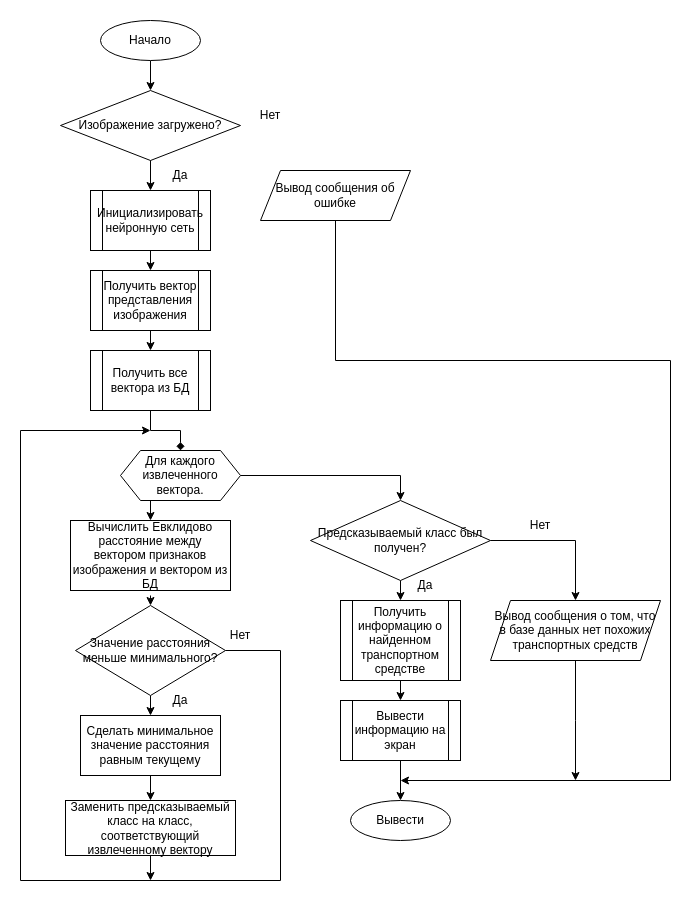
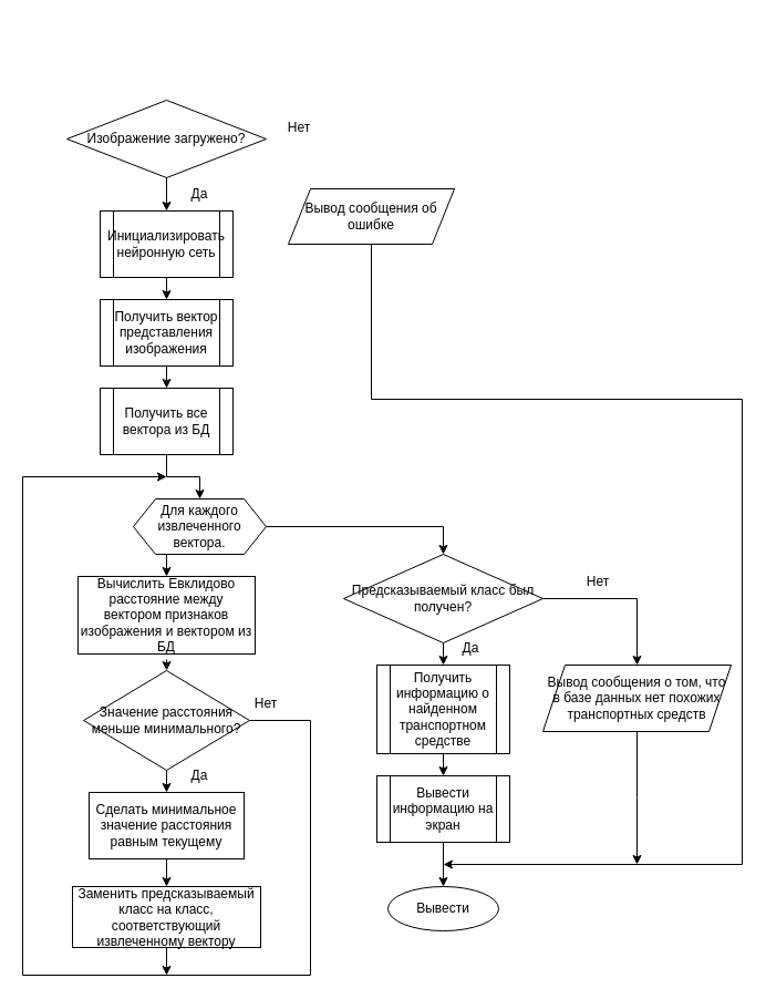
  <mxCell id="0" />
  <mxCell id="1" parent="0" />
- <mxCell id="2" style="edgeStyle=orthogonalEdgeStyle;rounded=0;orthogonalLoop=1;jettySize=auto;html=1;exitX=0.5;exitY=1;exitDx=0;exitDy=0;entryX=0.5;entryY=0;entryDx=0;entryDy=0;" edge="1" parent="1" source="3" target="5"><mxGeometry relative="1" as="geometry" /></mxCell>
- <mxCell id="3" value="Начало" style="ellipse;whiteSpace=wrap;html=1;" vertex="1" parent="1"><mxGeometry x="100" y="20" width="100" height="40" as="geometry" /></mxCell>
  <mxCell id="4" value="Вывести" style="ellipse;whiteSpace=wrap;html=1;" vertex="1" parent="1"><mxGeometry x="350" y="800" width="100" height="40" as="geometry" /></mxCell>
  <mxCell id="5" value="Изображение загружено?" style="rhombus;whiteSpace=wrap;html=1;" vertex="1" parent="1"><mxGeometry x="60" y="90" width="180" height="70" as="geometry" /></mxCell>
  <mxCell id="6" style="edgeStyle=orthogonalEdgeStyle;rounded=0;orthogonalLoop=1;jettySize=auto;html=1;exitX=0.5;exitY=1;exitDx=0;exitDy=0;" edge="1" parent="1" source="7"><mxGeometry relative="1" as="geometry"><mxPoint x="400" y="780" as="targetPoint" /><Array as="points"><mxPoint x="335" y="360" /><mxPoint x="670" y="360" /><mxPoint x="670" y="780" /></Array></mxGeometry></mxCell>
  <mxCell id="7" value="Вывод сообщения об ошибке" style="shape=parallelogram;perimeter=parallelogramPerimeter;whiteSpace=wrap;html=1;fixedSize=1;" vertex="1" parent="1"><mxGeometry x="260" y="170" width="150" height="50" as="geometry" /></mxCell>
  <mxCell id="8" value="Нет&lt;br&gt;" style="text;html=1;strokeColor=none;fillColor=none;align=center;verticalAlign=middle;whiteSpace=wrap;rounded=0;" vertex="1" parent="1"><mxGeometry x="240" y="100" width="60" height="30" as="geometry" /></mxCell>
  <mxCell id="9" value="Да" style="text;html=1;strokeColor=none;fillColor=none;align=center;verticalAlign=middle;whiteSpace=wrap;rounded=0;" vertex="1" parent="1"><mxGeometry x="150" y="160" width="60" height="30" as="geometry" /></mxCell>
  <mxCell id="10" style="edgeStyle=orthogonalEdgeStyle;rounded=0;orthogonalLoop=1;jettySize=auto;html=1;exitX=0.5;exitY=1;exitDx=0;exitDy=0;entryX=0.5;entryY=0;entryDx=0;entryDy=0;" edge="1" parent="1" source="11" target="13"><mxGeometry relative="1" as="geometry" /></mxCell>
  <mxCell id="11" value="Инициализировать нейронную сеть" style="shape=process;whiteSpace=wrap;html=1;backgroundOutline=1;" vertex="1" parent="1"><mxGeometry x="90" y="190" width="120" height="60" as="geometry" /></mxCell>
  <mxCell id="12" style="edgeStyle=orthogonalEdgeStyle;rounded=0;orthogonalLoop=1;jettySize=auto;html=1;exitX=0.5;exitY=1;exitDx=0;exitDy=0;entryX=0.5;entryY=0;entryDx=0;entryDy=0;" edge="1" parent="1" source="13" target="15"><mxGeometry relative="1" as="geometry" /></mxCell>
  <mxCell id="13" value="Получить вектор представления изображения" style="shape=process;whiteSpace=wrap;html=1;backgroundOutline=1;" vertex="1" parent="1"><mxGeometry x="90" y="270" width="120" height="60" as="geometry" /></mxCell>
- <mxCell id="14" style="edgeStyle=orthogonalEdgeStyle;rounded=0;orthogonalLoop=1;jettySize=auto;html=1;exitX=0.5;exitY=1;exitDx=0;exitDy=0;entryX=0.5;entryY=0;entryDx=0;entryDy=0;endArrow=diamond;" edge="1" parent="1" source="15" target="30"><mxGeometry relative="1" as="geometry"><mxPoint x="150" y="430" as="targetPoint" /></mxGeometry></mxCell>
+ <mxCell id="14" style="edgeStyle=orthogonalEdgeStyle;rounded=0;orthogonalLoop=1;jettySize=auto;html=1;exitX=0.5;exitY=1;exitDx=0;exitDy=0;entryX=0.5;entryY=0;entryDx=0;entryDy=0;" edge="1" parent="1" source="15" target="30"><mxGeometry relative="1" as="geometry"><mxPoint x="150" y="430" as="targetPoint" /></mxGeometry></mxCell>
  <mxCell id="15" value="Получить все вектора из БД" style="shape=process;whiteSpace=wrap;html=1;backgroundOutline=1;" vertex="1" parent="1"><mxGeometry x="90" y="350" width="120" height="60" as="geometry" /></mxCell>
  <mxCell id="16" style="edgeStyle=orthogonalEdgeStyle;rounded=0;orthogonalLoop=1;jettySize=auto;html=1;exitX=0.5;exitY=1;exitDx=0;exitDy=0;entryX=0.5;entryY=0;entryDx=0;entryDy=0;" edge="1" parent="1" source="18" target="20"><mxGeometry relative="1" as="geometry" /></mxCell>
  <mxCell id="17" style="edgeStyle=orthogonalEdgeStyle;rounded=0;orthogonalLoop=1;jettySize=auto;html=1;exitX=1;exitY=0.5;exitDx=0;exitDy=0;entryX=0.5;entryY=0;entryDx=0;entryDy=0;" edge="1" parent="1" source="18" target="26"><mxGeometry relative="1" as="geometry" /></mxCell>
  <mxCell id="18" value="Предсказываемый класс был получен?" style="rhombus;whiteSpace=wrap;html=1;" vertex="1" parent="1"><mxGeometry x="310" y="500" width="180" height="80" as="geometry" /></mxCell>
  <mxCell id="19" style="edgeStyle=orthogonalEdgeStyle;rounded=0;orthogonalLoop=1;jettySize=auto;html=1;exitX=0.5;exitY=1;exitDx=0;exitDy=0;entryX=0.5;entryY=0;entryDx=0;entryDy=0;" edge="1" parent="1" source="20" target="22"><mxGeometry relative="1" as="geometry" /></mxCell>
  <mxCell id="20" value="Получить информацию о найденном транспортном средстве" style="shape=process;whiteSpace=wrap;html=1;backgroundOutline=1;" vertex="1" parent="1"><mxGeometry x="340" y="600" width="120" height="80" as="geometry" /></mxCell>
  <mxCell id="21" style="edgeStyle=orthogonalEdgeStyle;rounded=0;orthogonalLoop=1;jettySize=auto;html=1;exitX=0.5;exitY=1;exitDx=0;exitDy=0;entryX=0.5;entryY=0;entryDx=0;entryDy=0;" edge="1" parent="1" source="22" target="4"><mxGeometry relative="1" as="geometry" /></mxCell>
  <mxCell id="22" value="Вывести информацию на экран" style="shape=process;whiteSpace=wrap;html=1;backgroundOutline=1;" vertex="1" parent="1"><mxGeometry x="340" y="700" width="120" height="60" as="geometry" /></mxCell>
  <mxCell id="23" style="edgeStyle=orthogonalEdgeStyle;rounded=0;orthogonalLoop=1;jettySize=auto;html=1;exitX=0;exitY=0;exitDx=0;exitDy=0;entryX=0;entryY=1;entryDx=0;entryDy=0;" edge="1" parent="1" source="9" target="9"><mxGeometry relative="1" as="geometry" /></mxCell>
  <mxCell id="24" value="Да" style="text;html=1;strokeColor=none;fillColor=none;align=center;verticalAlign=middle;whiteSpace=wrap;rounded=0;" vertex="1" parent="1"><mxGeometry x="395" y="570" width="60" height="30" as="geometry" /></mxCell>
  <mxCell id="25" style="edgeStyle=orthogonalEdgeStyle;rounded=0;orthogonalLoop=1;jettySize=auto;html=1;exitX=0.5;exitY=1;exitDx=0;exitDy=0;" edge="1" parent="1" source="26"><mxGeometry relative="1" as="geometry"><mxPoint x="575" y="780" as="targetPoint" /></mxGeometry></mxCell>
  <mxCell id="26" value="Вывод сообщения о том, что в базе данных нет похожих транспортных средств" style="shape=parallelogram;perimeter=parallelogramPerimeter;whiteSpace=wrap;html=1;fixedSize=1;" vertex="1" parent="1"><mxGeometry x="490" y="600" width="170" height="60" as="geometry" /></mxCell>
  <mxCell id="27" value="Нет&lt;br&gt;" style="text;html=1;strokeColor=none;fillColor=none;align=center;verticalAlign=middle;whiteSpace=wrap;rounded=0;" vertex="1" parent="1"><mxGeometry x="510" y="510" width="60" height="30" as="geometry" /></mxCell>
  <mxCell id="28" style="edgeStyle=orthogonalEdgeStyle;rounded=0;orthogonalLoop=1;jettySize=auto;html=1;exitX=0.5;exitY=1;exitDx=0;exitDy=0;entryX=0.5;entryY=0;entryDx=0;entryDy=0;" edge="1" parent="1" source="30" target="32"><mxGeometry relative="1" as="geometry" /></mxCell>
  <mxCell id="29" style="edgeStyle=orthogonalEdgeStyle;rounded=0;orthogonalLoop=1;jettySize=auto;html=1;exitX=1;exitY=0.5;exitDx=0;exitDy=0;entryX=0.5;entryY=0;entryDx=0;entryDy=0;" edge="1" parent="1" source="30" target="18"><mxGeometry relative="1" as="geometry" /></mxCell>
  <mxCell id="30" value="Для каждого извлеченного вектора." style="shape=hexagon;perimeter=hexagonPerimeter2;whiteSpace=wrap;html=1;fixedSize=1;" vertex="1" parent="1"><mxGeometry x="120" y="450" width="120" height="50" as="geometry" /></mxCell>
  <mxCell id="31" style="edgeStyle=orthogonalEdgeStyle;rounded=0;orthogonalLoop=1;jettySize=auto;html=1;exitX=0.5;exitY=1;exitDx=0;exitDy=0;entryX=0.5;entryY=0;entryDx=0;entryDy=0;" edge="1" parent="1" target="35"><mxGeometry relative="1" as="geometry"><mxPoint x="150" y="595" as="sourcePoint" /></mxGeometry></mxCell>
  <mxCell id="32" value="Вычислить Евклидово расстояние между вектором признаков изображения и вектором из БД" style="rounded=0;whiteSpace=wrap;html=1;" vertex="1" parent="1"><mxGeometry x="70" y="520" width="160" height="70" as="geometry" /></mxCell>
  <mxCell id="33" style="edgeStyle=orthogonalEdgeStyle;rounded=0;orthogonalLoop=1;jettySize=auto;html=1;exitX=1;exitY=0.5;exitDx=0;exitDy=0;" edge="1" parent="1" source="35"><mxGeometry relative="1" as="geometry"><mxPoint x="150" y="430" as="targetPoint" /><Array as="points"><mxPoint x="280" y="650" /><mxPoint x="280" y="880" /><mxPoint x="20" y="880" /><mxPoint x="20" y="430" /></Array></mxGeometry></mxCell>
  <mxCell id="34" style="edgeStyle=orthogonalEdgeStyle;rounded=0;orthogonalLoop=1;jettySize=auto;html=1;exitX=0.5;exitY=1;exitDx=0;exitDy=0;entryX=0.5;entryY=0;entryDx=0;entryDy=0;" edge="1" parent="1" source="35" target="37"><mxGeometry relative="1" as="geometry" /></mxCell>
  <mxCell id="35" value="Значение расстояния меньше минимального?" style="rhombus;whiteSpace=wrap;html=1;" vertex="1" parent="1"><mxGeometry x="75" y="605" width="150" height="90" as="geometry" /></mxCell>
  <mxCell id="36" style="edgeStyle=orthogonalEdgeStyle;rounded=0;orthogonalLoop=1;jettySize=auto;html=1;exitX=0.5;exitY=1;exitDx=0;exitDy=0;entryX=0.5;entryY=0;entryDx=0;entryDy=0;" edge="1" parent="1" source="37" target="39"><mxGeometry relative="1" as="geometry" /></mxCell>
  <mxCell id="37" value="Сделать минимальное значение расстояния равным текущему" style="rounded=0;whiteSpace=wrap;html=1;" vertex="1" parent="1"><mxGeometry x="80" y="715" width="140" height="60" as="geometry" /></mxCell>
  <mxCell id="38" style="edgeStyle=orthogonalEdgeStyle;rounded=0;orthogonalLoop=1;jettySize=auto;html=1;exitX=0.5;exitY=1;exitDx=0;exitDy=0;" edge="1" parent="1" source="39"><mxGeometry relative="1" as="geometry"><mxPoint x="150" y="880" as="targetPoint" /></mxGeometry></mxCell>
  <mxCell id="39" value="Заменить предсказываемый класс на класс, соответствующий извлеченному вектору" style="rounded=0;whiteSpace=wrap;html=1;" vertex="1" parent="1"><mxGeometry x="65" y="800" width="170" height="55" as="geometry" /></mxCell>
  <mxCell id="40" value="Да" style="text;html=1;strokeColor=none;fillColor=none;align=center;verticalAlign=middle;whiteSpace=wrap;rounded=0;" vertex="1" parent="1"><mxGeometry x="150" y="685" width="60" height="30" as="geometry" /></mxCell>
  <mxCell id="41" value="Нет&lt;br&gt;" style="text;html=1;strokeColor=none;fillColor=none;align=center;verticalAlign=middle;whiteSpace=wrap;rounded=0;" vertex="1" parent="1"><mxGeometry x="210" y="620" width="60" height="30" as="geometry" /></mxCell>
